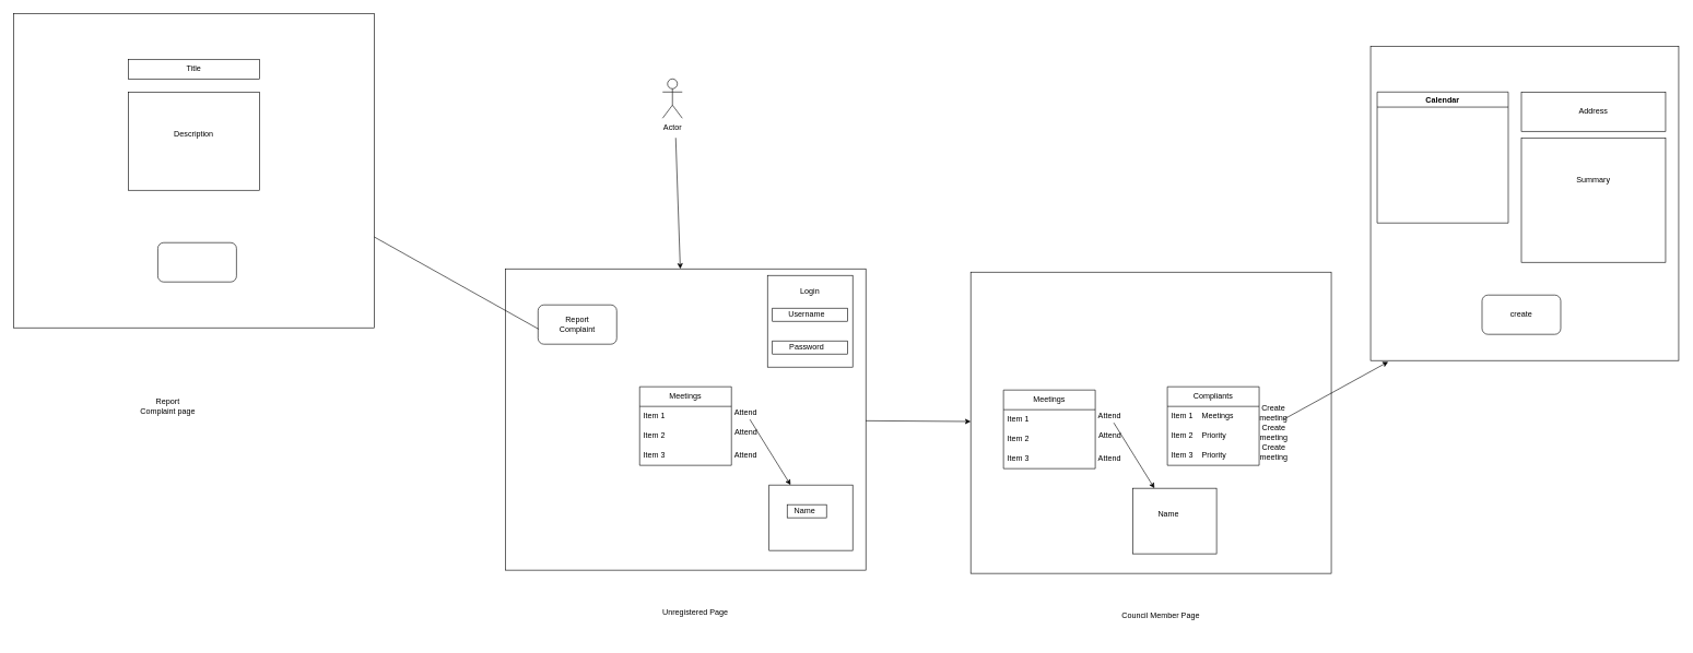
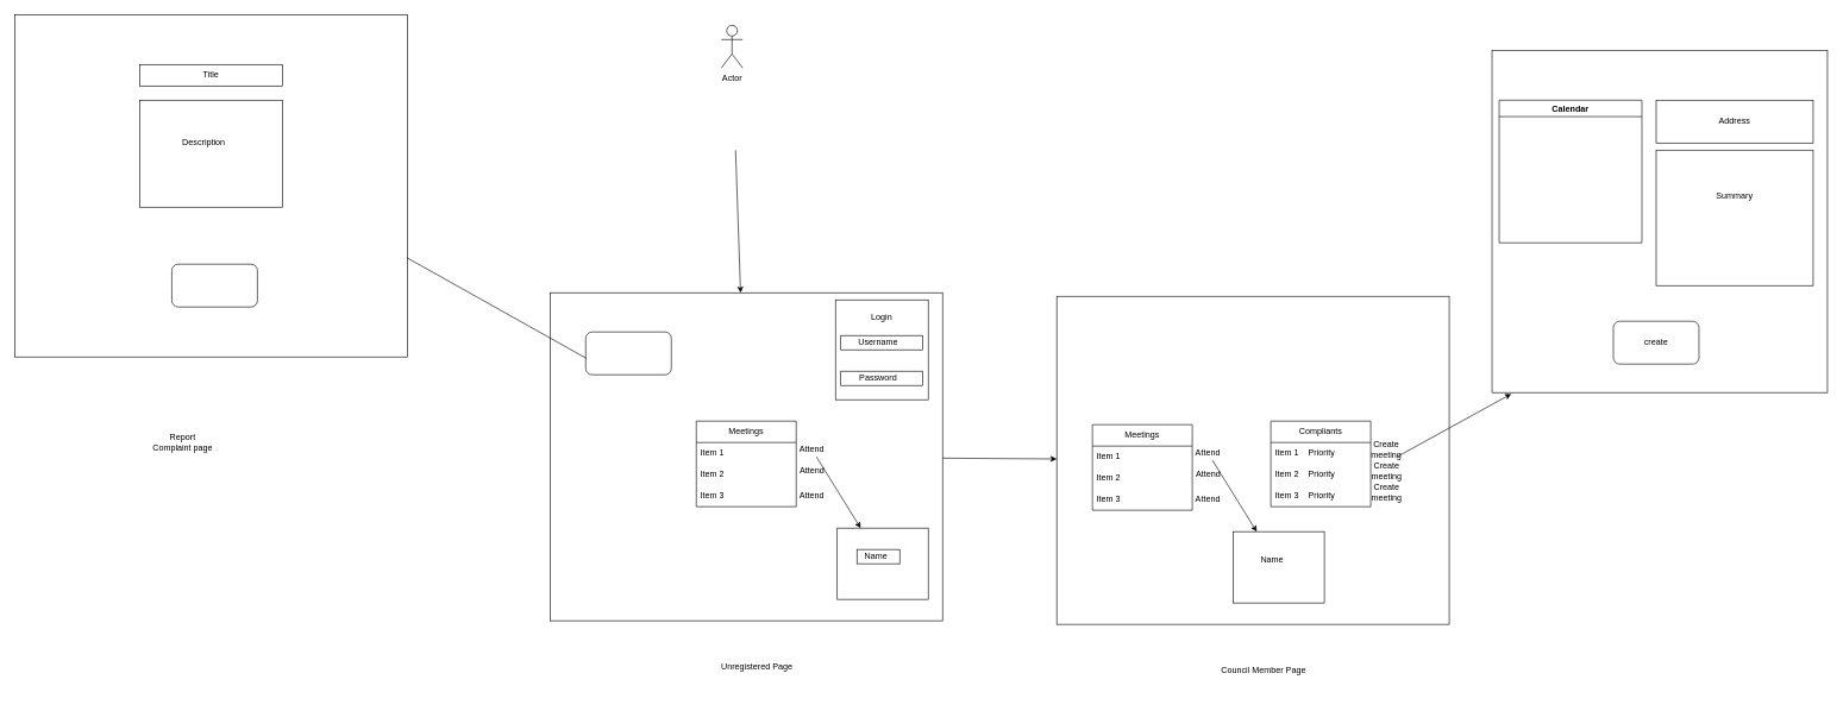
  <mxCell id="0" />
  <mxCell id="1" parent="0" />
  <mxCell id="2" value="" style="rounded=0;whiteSpace=wrap;html=1;" vertex="1" parent="1"><mxGeometry x="770" y="410" width="550" height="460" as="geometry" /></mxCell>
  <mxCell id="3" value="Unregistered Page" style="text;strokeColor=none;align=center;fillColor=none;html=1;verticalAlign=middle;whiteSpace=wrap;rounded=0;" vertex="1" parent="1"><mxGeometry x="990" y="900" width="140" height="70" as="geometry" /></mxCell>
  <mxCell id="4" value="" style="rounded=0;whiteSpace=wrap;html=1;" vertex="1" parent="1"><mxGeometry x="1170" y="420" width="130" height="140" as="geometry" /></mxCell>
  <mxCell id="5" value="Login" style="text;strokeColor=none;align=center;fillColor=none;html=1;verticalAlign=middle;whiteSpace=wrap;rounded=0;" vertex="1" parent="1"><mxGeometry x="1205" y="430" width="60" height="30" as="geometry" /></mxCell>
  <mxCell id="6" value="" style="rounded=0;whiteSpace=wrap;html=1;" vertex="1" parent="1"><mxGeometry x="1177.5" y="470" width="115" height="20" as="geometry" /></mxCell>
  <mxCell id="7" value="" style="rounded=0;whiteSpace=wrap;html=1;" vertex="1" parent="1"><mxGeometry x="1177.5" y="520" width="115" height="20" as="geometry" /></mxCell>
  <mxCell id="8" value="Username" style="text;strokeColor=none;align=center;fillColor=none;html=1;verticalAlign=middle;whiteSpace=wrap;rounded=0;" vertex="1" parent="1"><mxGeometry x="1200" y="465" width="60" height="30" as="geometry" /></mxCell>
  <mxCell id="9" value="Password" style="text;strokeColor=none;align=center;fillColor=none;html=1;verticalAlign=middle;whiteSpace=wrap;rounded=0;" vertex="1" parent="1"><mxGeometry x="1200" y="515" width="60" height="30" as="geometry" /></mxCell>
- <mxCell id="10" value="Actor" style="shape=umlActor;verticalLabelPosition=bottom;verticalAlign=top;html=1;outlineConnect=0;" vertex="1" parent="1"><mxGeometry x="1010" y="120" width="30" height="60" as="geometry" /></mxCell>
+ <mxCell id="10" value="Actor" style="shape=umlActor;verticalLabelPosition=bottom;verticalAlign=top;html=1;outlineConnect=0;" vertex="1" parent="1"><mxGeometry x="1010" y="35" width="30" height="60" as="geometry" /></mxCell>
  <mxCell id="11" value="" style="edgeStyle=none;orthogonalLoop=1;jettySize=auto;html=1;rounded=0;" edge="1" parent="1" target="2"><mxGeometry width="80" relative="1" as="geometry"><mxPoint x="1030" y="210" as="sourcePoint" /><mxPoint x="750" y="570" as="targetPoint" /><Array as="points" /></mxGeometry></mxCell>
  <mxCell id="12" value="" style="rounded=1;whiteSpace=wrap;html=1;" vertex="1" parent="1"><mxGeometry x="820" y="465" width="120" height="60" as="geometry" /></mxCell>
- <mxCell id="13" value="Report Complaint" style="text;strokeColor=none;align=center;fillColor=none;html=1;verticalAlign=middle;whiteSpace=wrap;rounded=0;" vertex="1" parent="1"><mxGeometry x="850" y="480" width="60" height="30" as="geometry" /></mxCell>
  <mxCell id="14" value="Meetings" style="swimlane;fontStyle=0;childLayout=stackLayout;horizontal=1;startSize=30;horizontalStack=0;resizeParent=1;resizeParentMax=0;resizeLast=0;collapsible=1;marginBottom=0;whiteSpace=wrap;html=1;" vertex="1" parent="1"><mxGeometry x="975" y="590" width="140" height="120" as="geometry" /></mxCell>
  <mxCell id="15" value="Item 1" style="text;strokeColor=none;fillColor=none;align=left;verticalAlign=middle;spacingLeft=4;spacingRight=4;overflow=hidden;points=[[0,0.5],[1,0.5]];portConstraint=eastwest;rotatable=0;whiteSpace=wrap;html=1;" vertex="1" parent="14"><mxGeometry y="30" width="140" height="30" as="geometry" /></mxCell>
  <mxCell id="16" value="Item 2" style="text;strokeColor=none;fillColor=none;align=left;verticalAlign=middle;spacingLeft=4;spacingRight=4;overflow=hidden;points=[[0,0.5],[1,0.5]];portConstraint=eastwest;rotatable=0;whiteSpace=wrap;html=1;" vertex="1" parent="14"><mxGeometry y="60" width="140" height="30" as="geometry" /></mxCell>
  <mxCell id="17" value="Item 3" style="text;strokeColor=none;fillColor=none;align=left;verticalAlign=middle;spacingLeft=4;spacingRight=4;overflow=hidden;points=[[0,0.5],[1,0.5]];portConstraint=eastwest;rotatable=0;whiteSpace=wrap;html=1;" vertex="1" parent="14"><mxGeometry y="90" width="140" height="30" as="geometry" /></mxCell>
  <mxCell id="18" value="" style="edgeStyle=none;orthogonalLoop=1;jettySize=auto;html=1;rounded=0;exitX=0.008;exitY=0.617;exitDx=0;exitDy=0;exitPerimeter=0;" edge="1" parent="1" source="12"><mxGeometry width="80" relative="1" as="geometry"><mxPoint x="700" y="130" as="sourcePoint" /><mxPoint x="550" y="350" as="targetPoint" /><Array as="points" /></mxGeometry></mxCell>
  <mxCell id="19" value="" style="rounded=0;whiteSpace=wrap;html=1;" vertex="1" parent="1"><mxGeometry x="20" y="20" width="550" height="480" as="geometry" /></mxCell>
  <mxCell id="20" value="Report Complaint page" style="text;strokeColor=none;align=center;fillColor=none;html=1;verticalAlign=middle;whiteSpace=wrap;rounded=0;" vertex="1" parent="1"><mxGeometry x="207.5" y="595" width="95" height="50" as="geometry" /></mxCell>
  <mxCell id="21" value="" style="rounded=1;whiteSpace=wrap;html=1;" vertex="1" parent="1"><mxGeometry x="240" y="370" width="120" height="60" as="geometry" /></mxCell>
  <mxCell id="22" value="" style="rounded=0;whiteSpace=wrap;html=1;" vertex="1" parent="1"><mxGeometry x="195" y="90" width="200" height="30" as="geometry" /></mxCell>
  <mxCell id="23" value="Title" style="text;strokeColor=none;align=center;fillColor=none;html=1;verticalAlign=middle;whiteSpace=wrap;rounded=0;" vertex="1" parent="1"><mxGeometry x="265" y="90" width="60" height="30" as="geometry" /></mxCell>
  <mxCell id="24" value="" style="rounded=0;whiteSpace=wrap;html=1;" vertex="1" parent="1"><mxGeometry x="195" y="140" width="200" height="150" as="geometry" /></mxCell>
- <mxCell id="25" value="Description" style="text;strokeColor=none;align=center;fillColor=none;html=1;verticalAlign=middle;whiteSpace=wrap;rounded=0;" vertex="1" parent="1"><mxGeometry x="265" y="190" width="60" height="30" as="geometry" /></mxCell>
+ <mxCell id="25" value="Description" style="text;strokeColor=none;align=center;fillColor=none;html=1;verticalAlign=middle;whiteSpace=wrap;rounded=0;" vertex="1" parent="1"><mxGeometry x="255" y="185" width="60" height="30" as="geometry" /></mxCell>
  <mxCell id="26" value="Attend" style="text;strokeColor=none;align=center;fillColor=none;html=1;verticalAlign=middle;whiteSpace=wrap;rounded=0;" vertex="1" parent="1"><mxGeometry x="1076.5" y="670" width="120" height="50" as="geometry" /></mxCell>
  <mxCell id="27" value="Attend" style="text;strokeColor=none;align=center;fillColor=none;html=1;verticalAlign=middle;whiteSpace=wrap;rounded=0;" vertex="1" parent="1"><mxGeometry x="1110" y="650" width="55" height="20" as="geometry" /></mxCell>
  <mxCell id="28" value="Attend" style="text;strokeColor=none;align=center;fillColor=none;html=1;verticalAlign=middle;whiteSpace=wrap;rounded=0;" vertex="1" parent="1"><mxGeometry x="1107" y="620" width="60" height="20" as="geometry" /></mxCell>
  <mxCell id="29" value="" style="rounded=0;whiteSpace=wrap;html=1;" vertex="1" parent="1"><mxGeometry x="1172.5" y="740" width="127.5" height="100" as="geometry" /></mxCell>
  <mxCell id="30" value="" style="endArrow=classic;html=1;rounded=0;" edge="1" parent="1" source="28" target="29"><mxGeometry width="50" height="50" relative="1" as="geometry"><mxPoint x="1090" y="570" as="sourcePoint" /><mxPoint x="1140" y="520" as="targetPoint" /></mxGeometry></mxCell>
  <mxCell id="31" value="" style="rounded=0;whiteSpace=wrap;html=1;" vertex="1" parent="1"><mxGeometry x="1200" y="770" width="60" height="20" as="geometry" /></mxCell>
  <mxCell id="32" value="Name" style="text;strokeColor=none;align=center;fillColor=none;html=1;verticalAlign=middle;whiteSpace=wrap;rounded=0;" vertex="1" parent="1"><mxGeometry x="1196.5" y="765" width="60" height="30" as="geometry" /></mxCell>
  <mxCell id="33" value="" style="rounded=0;whiteSpace=wrap;html=1;" vertex="1" parent="1"><mxGeometry x="1480" y="415" width="550" height="460" as="geometry" /></mxCell>
  <mxCell id="34" value="Council Member Page" style="text;strokeColor=none;align=center;fillColor=none;html=1;verticalAlign=middle;whiteSpace=wrap;rounded=0;" vertex="1" parent="1"><mxGeometry x="1700" y="905" width="140" height="70" as="geometry" /></mxCell>
  <mxCell id="35" value="Compliants" style="swimlane;fontStyle=0;childLayout=stackLayout;horizontal=1;startSize=30;horizontalStack=0;resizeParent=1;resizeParentMax=0;resizeLast=0;collapsible=1;marginBottom=0;whiteSpace=wrap;html=1;" vertex="1" parent="1"><mxGeometry x="1780" y="590" width="140" height="120" as="geometry" /></mxCell>
- <mxCell id="36" value="Item 1&amp;nbsp;&amp;nbsp;&amp;nbsp; Meetings" style="text;strokeColor=none;fillColor=none;align=left;verticalAlign=middle;spacingLeft=4;spacingRight=4;overflow=hidden;points=[[0,0.5],[1,0.5]];portConstraint=eastwest;rotatable=0;whiteSpace=wrap;html=1;" vertex="1" parent="35"><mxGeometry y="30" width="140" height="30" as="geometry" /></mxCell>
+ <mxCell id="36" value="Item 1&amp;nbsp;&amp;nbsp;&amp;nbsp; Priority" style="text;strokeColor=none;fillColor=none;align=left;verticalAlign=middle;spacingLeft=4;spacingRight=4;overflow=hidden;points=[[0,0.5],[1,0.5]];portConstraint=eastwest;rotatable=0;whiteSpace=wrap;html=1;" vertex="1" parent="35"><mxGeometry y="30" width="140" height="30" as="geometry" /></mxCell>
  <mxCell id="37" value="Item 2&amp;nbsp;&amp;nbsp;&amp;nbsp; Priority" style="text;strokeColor=none;fillColor=none;align=left;verticalAlign=middle;spacingLeft=4;spacingRight=4;overflow=hidden;points=[[0,0.5],[1,0.5]];portConstraint=eastwest;rotatable=0;whiteSpace=wrap;html=1;" vertex="1" parent="35"><mxGeometry y="60" width="140" height="30" as="geometry" /></mxCell>
  <mxCell id="38" value="Item 3&amp;nbsp;&amp;nbsp;&amp;nbsp; Priority" style="text;strokeColor=none;fillColor=none;align=left;verticalAlign=middle;spacingLeft=4;spacingRight=4;overflow=hidden;points=[[0,0.5],[1,0.5]];portConstraint=eastwest;rotatable=0;whiteSpace=wrap;html=1;" vertex="1" parent="35"><mxGeometry y="90" width="140" height="30" as="geometry" /></mxCell>
  <mxCell id="39" value="Create meeting" style="text;strokeColor=none;align=center;fillColor=none;html=1;verticalAlign=middle;whiteSpace=wrap;rounded=0;" vertex="1" parent="1"><mxGeometry x="1908.25" y="670" width="68.5" height="40" as="geometry" /></mxCell>
  <mxCell id="40" value="Create meeting" style="text;strokeColor=none;align=center;fillColor=none;html=1;verticalAlign=middle;whiteSpace=wrap;rounded=0;" vertex="1" parent="1"><mxGeometry x="1915" y="650" width="55" height="20" as="geometry" /></mxCell>
  <mxCell id="41" value="Create meeting" style="text;strokeColor=none;align=center;fillColor=none;html=1;verticalAlign=middle;whiteSpace=wrap;rounded=0;" vertex="1" parent="1"><mxGeometry x="1912" y="620" width="60" height="20" as="geometry" /></mxCell>
  <mxCell id="42" value="" style="endArrow=classic;html=1;rounded=0;" edge="1" parent="1" source="2" target="33"><mxGeometry width="50" height="50" relative="1" as="geometry"><mxPoint x="1460" y="570" as="sourcePoint" /><mxPoint x="1510" y="520" as="targetPoint" /></mxGeometry></mxCell>
  <mxCell id="43" value="Meetings" style="swimlane;fontStyle=0;childLayout=stackLayout;horizontal=1;startSize=30;horizontalStack=0;resizeParent=1;resizeParentMax=0;resizeLast=0;collapsible=1;marginBottom=0;whiteSpace=wrap;html=1;" vertex="1" parent="1"><mxGeometry x="1530" y="595" width="140" height="120" as="geometry" /></mxCell>
  <mxCell id="44" value="Item 1" style="text;strokeColor=none;fillColor=none;align=left;verticalAlign=middle;spacingLeft=4;spacingRight=4;overflow=hidden;points=[[0,0.5],[1,0.5]];portConstraint=eastwest;rotatable=0;whiteSpace=wrap;html=1;" vertex="1" parent="43"><mxGeometry y="30" width="140" height="30" as="geometry" /></mxCell>
  <mxCell id="45" value="Item 2" style="text;strokeColor=none;fillColor=none;align=left;verticalAlign=middle;spacingLeft=4;spacingRight=4;overflow=hidden;points=[[0,0.5],[1,0.5]];portConstraint=eastwest;rotatable=0;whiteSpace=wrap;html=1;" vertex="1" parent="43"><mxGeometry y="60" width="140" height="30" as="geometry" /></mxCell>
  <mxCell id="46" value="Item 3" style="text;strokeColor=none;fillColor=none;align=left;verticalAlign=middle;spacingLeft=4;spacingRight=4;overflow=hidden;points=[[0,0.5],[1,0.5]];portConstraint=eastwest;rotatable=0;whiteSpace=wrap;html=1;" vertex="1" parent="43"><mxGeometry y="90" width="140" height="30" as="geometry" /></mxCell>
  <mxCell id="47" value="Attend" style="text;strokeColor=none;align=center;fillColor=none;html=1;verticalAlign=middle;whiteSpace=wrap;rounded=0;" vertex="1" parent="1"><mxGeometry x="1631.5" y="675" width="120" height="50" as="geometry" /></mxCell>
  <mxCell id="48" value="Attend" style="text;strokeColor=none;align=center;fillColor=none;html=1;verticalAlign=middle;whiteSpace=wrap;rounded=0;" vertex="1" parent="1"><mxGeometry x="1665" y="655" width="55" height="20" as="geometry" /></mxCell>
  <mxCell id="49" value="Attend" style="text;strokeColor=none;align=center;fillColor=none;html=1;verticalAlign=middle;whiteSpace=wrap;rounded=0;" vertex="1" parent="1"><mxGeometry x="1662" y="625" width="60" height="20" as="geometry" /></mxCell>
  <mxCell id="50" value="" style="rounded=0;whiteSpace=wrap;html=1;" vertex="1" parent="1"><mxGeometry x="1727.5" y="745" width="127.5" height="100" as="geometry" /></mxCell>
  <mxCell id="51" value="" style="endArrow=classic;html=1;rounded=0;" edge="1" parent="1" source="49" target="50"><mxGeometry width="50" height="50" relative="1" as="geometry"><mxPoint x="1645" y="575" as="sourcePoint" /><mxPoint x="1695" y="525" as="targetPoint" /></mxGeometry></mxCell>
  <mxCell id="52" value="Name" style="text;strokeColor=none;align=center;fillColor=none;html=1;verticalAlign=middle;whiteSpace=wrap;rounded=0;" vertex="1" parent="1"><mxGeometry x="1751.5" y="770" width="60" height="30" as="geometry" /></mxCell>
  <mxCell id="53" value="" style="rounded=0;whiteSpace=wrap;html=1;" vertex="1" parent="1"><mxGeometry x="2090" y="70" width="470" height="480" as="geometry" /></mxCell>
  <mxCell id="54" value="" style="endArrow=classic;html=1;rounded=0;exitX=0.75;exitY=1;exitDx=0;exitDy=0;entryX=0.057;entryY=1.004;entryDx=0;entryDy=0;entryPerimeter=0;" edge="1" parent="1" source="41" target="53"><mxGeometry width="50" height="50" relative="1" as="geometry"><mxPoint x="2130" y="540" as="sourcePoint" /><mxPoint x="2180" y="490" as="targetPoint" /></mxGeometry></mxCell>
  <mxCell id="55" value="" style="rounded=1;whiteSpace=wrap;html=1;" vertex="1" parent="1"><mxGeometry x="2260" y="450" width="120" height="60" as="geometry" /></mxCell>
  <mxCell id="56" value="create" style="text;strokeColor=none;align=center;fillColor=none;html=1;verticalAlign=middle;whiteSpace=wrap;rounded=0;" vertex="1" parent="1"><mxGeometry x="2290" y="465" width="60" height="30" as="geometry" /></mxCell>
  <mxCell id="57" value="Calendar" style="swimlane;whiteSpace=wrap;html=1;" vertex="1" parent="1"><mxGeometry x="2100" y="140" width="200" height="200" as="geometry" /></mxCell>
  <mxCell id="58" value="" style="rounded=0;whiteSpace=wrap;html=1;" vertex="1" parent="1"><mxGeometry x="2320" y="140" width="220" height="60" as="geometry" /></mxCell>
  <mxCell id="59" value="Address" style="text;strokeColor=none;align=center;fillColor=none;html=1;verticalAlign=middle;whiteSpace=wrap;rounded=0;" vertex="1" parent="1"><mxGeometry x="2400" y="155" width="60" height="30" as="geometry" /></mxCell>
  <mxCell id="60" value="" style="rounded=0;whiteSpace=wrap;html=1;" vertex="1" parent="1"><mxGeometry x="2320" y="210" width="220" height="190" as="geometry" /></mxCell>
  <mxCell id="61" value="Summary" style="text;strokeColor=none;align=center;fillColor=none;html=1;verticalAlign=middle;whiteSpace=wrap;rounded=0;" vertex="1" parent="1"><mxGeometry x="2400" y="260" width="60" height="30" as="geometry" /></mxCell>
